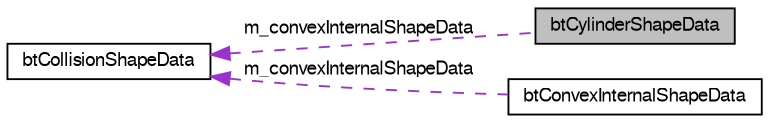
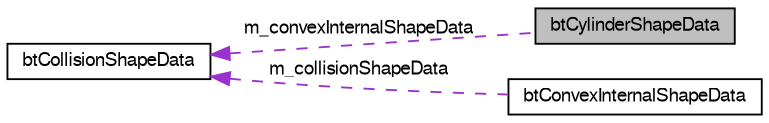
  digraph {
    rankdir=LR
    node [color=black fontname=FreeSans fontsize=10 shape=record]
    edge [color=darkorchid3 dir=back fontname=FreeSans fontsize=10 labelfontname=FreeSans labelfontsize=10 style=dashed]
    n1 [fillcolor=grey75 fontcolor=black height=0.2 label=btCylinderShapeData style=filled width=0.4]
    n2 [height=0.2 label=btConvexInternalShapeData width=0.4]
    n3 [height=0.2 label=btCollisionShapeData width=0.4]
    n3 -> n1 [label=m_convexInternalShapeData]
-   n3 -> n2 [label=m_convexInternalShapeData]
+   n3 -> n2 [label=m_collisionShapeData]
  }
